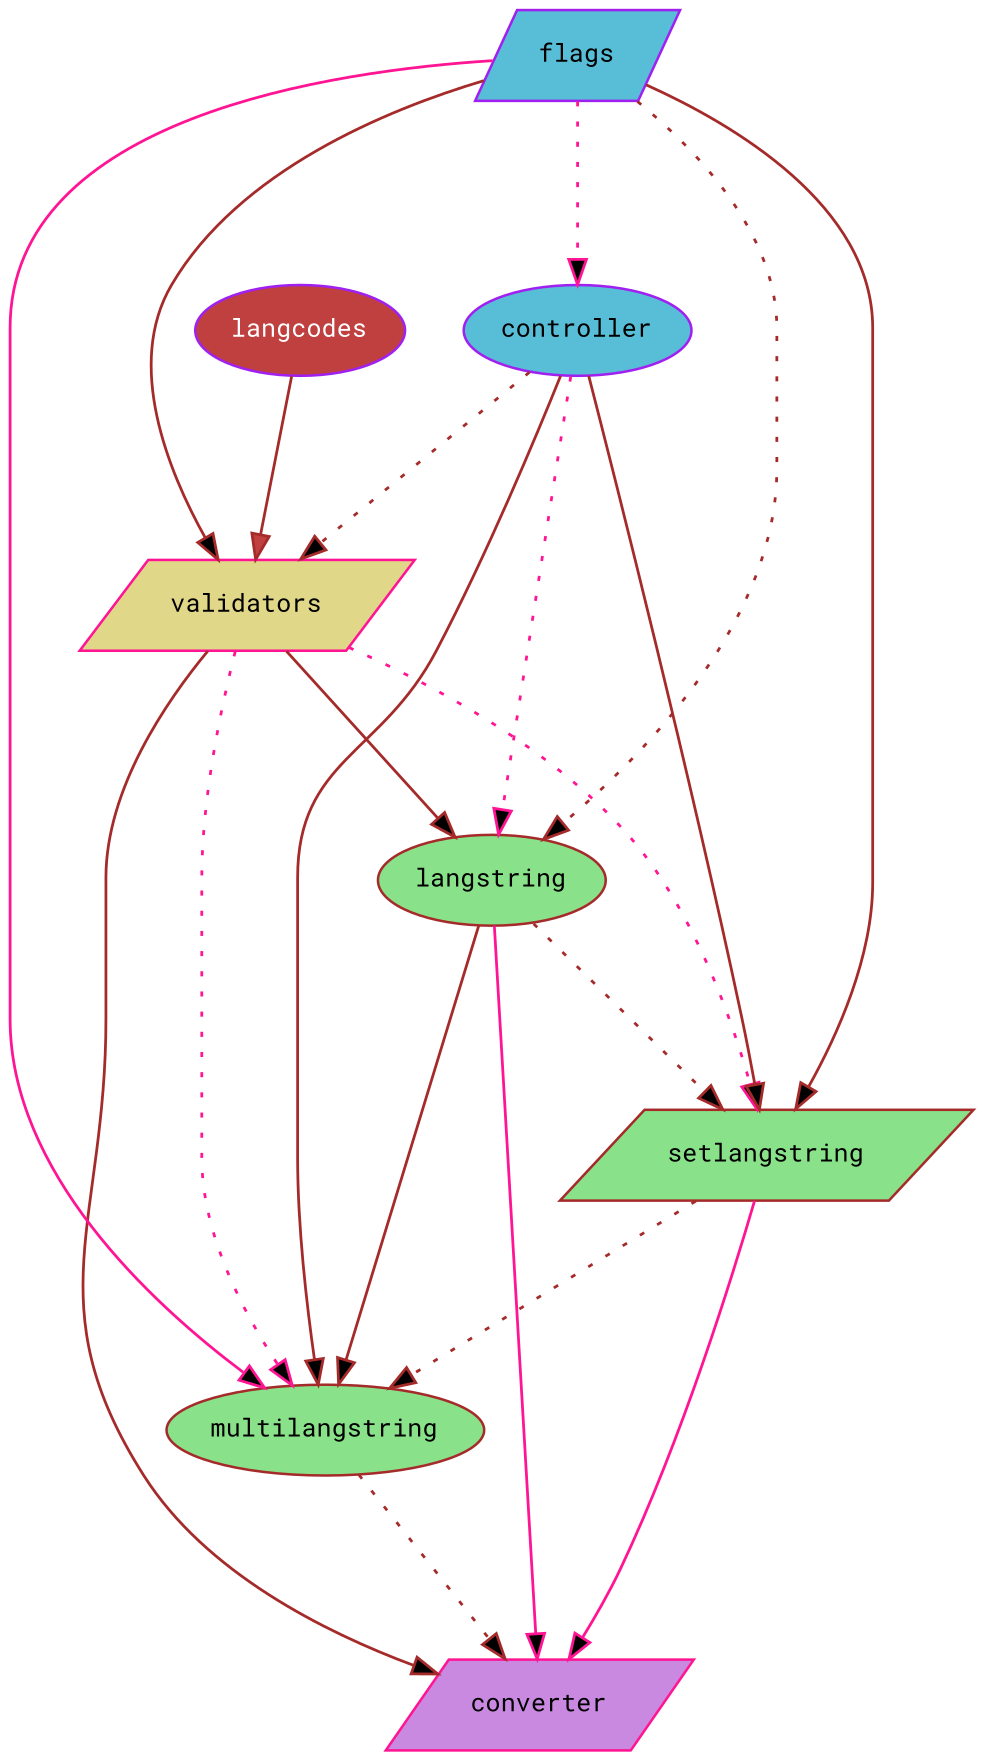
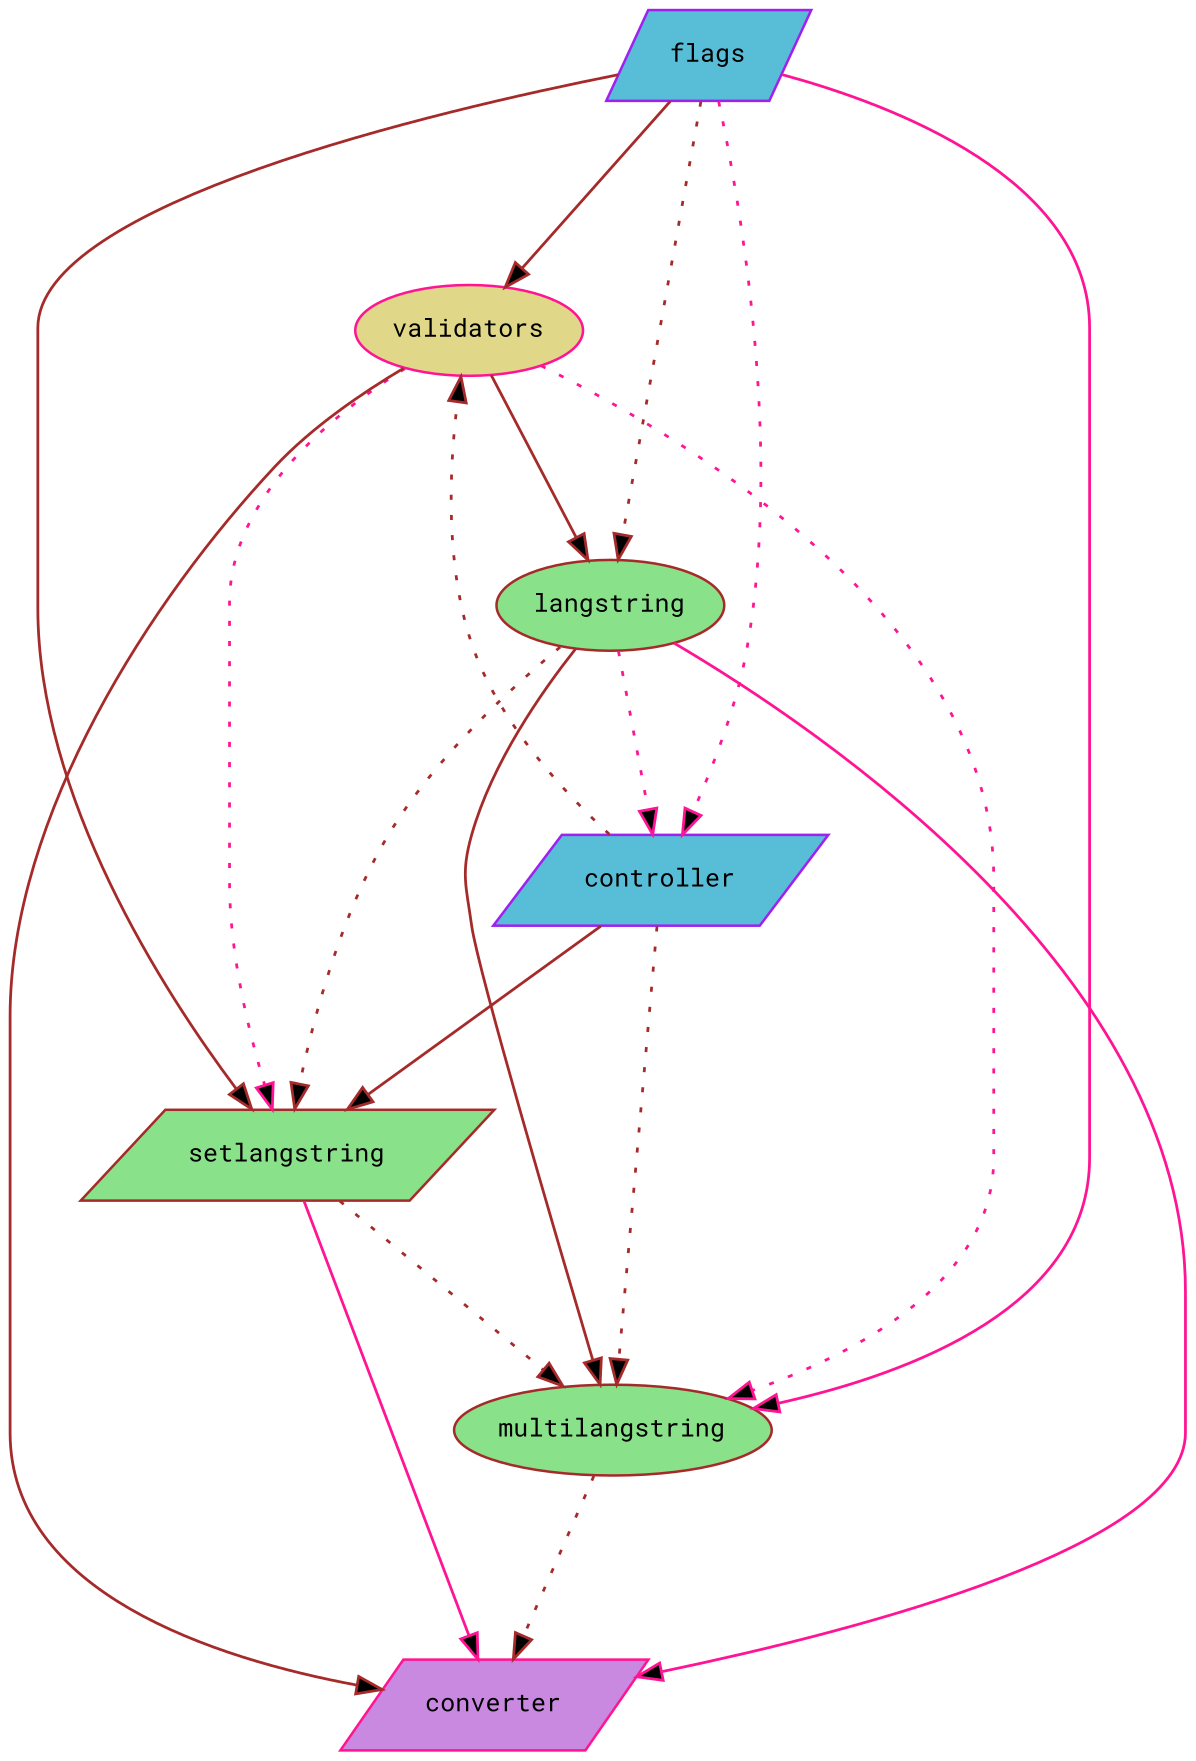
  digraph {
    concentrate=false
    fontname="Roboto Mono"
    rankdir=TB
    splines=true
    node [color=brown fillcolor="#89E189" fontcolor="#000000" fontname="Roboto Mono" fontsize=10 shape=ellipse style=filled]
    edge [arrowsize=1 color=brown fillcolor="#000000" fontname="Roboto Mono" minlen=2 penwidth=1.1 style=solid]
-   n1 [color=deeppink fillcolor="#E1D789" label=validators shape=parallelogram]
+   n1 [color=deeppink fillcolor="#E1D789" label=validators]
    n2 [label=langstring]
    n3 [label=setlangstring shape=parallelogram]
    n4 [label=multilangstring]
    n5 [color=deeppink fillcolor="#CA89E1" label=converter shape=parallelogram]
-   n6 [color=purple fillcolor="#58BDD6" label=controller]
+   n6 [color=purple fillcolor="#58BDD6" label=controller shape=parallelogram]
    n7 [color=purple fillcolor="#58BDD6" label=flags shape=parallelogram]
-   langcodes [color=purple fillcolor="#c04040" fontcolor="#ffffff"]
    n1 -> n2
    n1 -> n3 [color=deeppink style=dotted]
    n1 -> n4 [color=deeppink style=dotted]
    n1 -> n5
    n2 -> n3 [style=dotted]
    n2 -> n4
    n2 -> n5 [color=deeppink]
    n3 -> n4 [style=dotted]
    n3 -> n5 [color=deeppink]
    n4 -> n5 [style=dotted]
    n6 -> n1 [style=dotted]
-   n6 -> n2 [color=deeppink style=dotted]
+   n2 -> n6 [color=deeppink style=dotted]
    n6 -> n3
-   n6 -> n4
+   n6 -> n4 [style=dotted]
    n7 -> n1
    n7 -> n2 [style=dotted]
    n7 -> n3
    n7 -> n4 [color=deeppink]
    n7 -> n6 [color=deeppink style=dotted]
-   langcodes -> n1 [fillcolor="#c04040"]
  }
